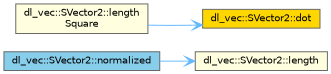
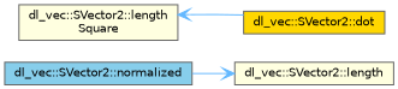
  digraph {
    rankdir=LR
    node [color=grey40 fillcolor=lightyellow fontname=Helvetica fontsize=10 shape=box style=filled]
    edge [arrowhead=vee color=steelblue1 fontname=Helvetica fontsize=10 labelfontname=Helvetica labelfontsize=10 style=solid]
    n1 [color=gray40 fillcolor=skyblue fontcolor=black height=0.2 label="dl_vec::SVector2::normalized" width=0.4]
    n2 [height=0.2 label="dl_vec::SVector2::length" width=0.4]
    n3 [height=0.2 label="dl_vec::SVector2::length\lSquare" width=0.4]
    n4 [fillcolor=gold height=0.2 label="dl_vec::SVector2::dot" width=0.4]
    n1 -> n2
-   n3 -> n4
+   n4 -> n3
  }
